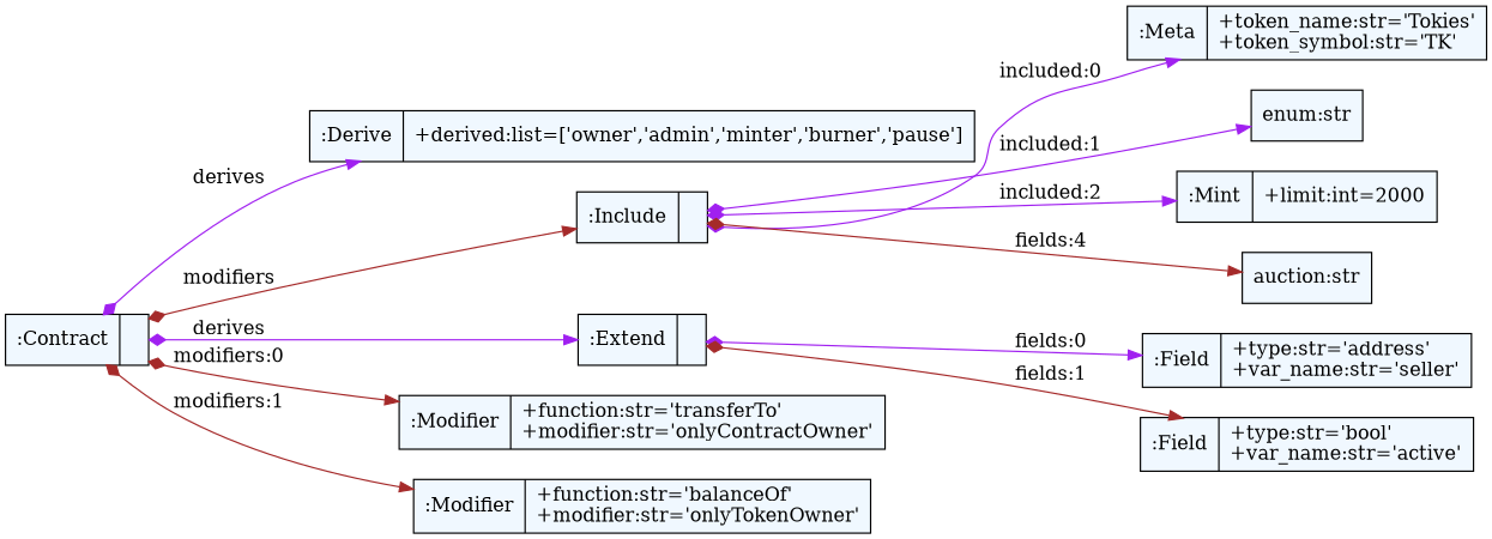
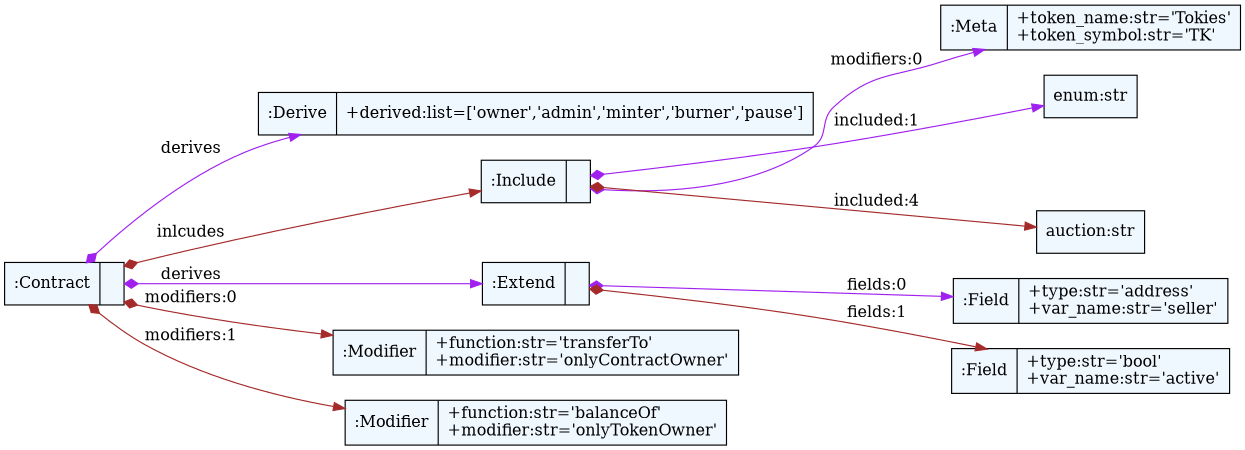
  digraph {
    fontname="Bitstream Vera Sans"
    fontsize=8
    nodesep=0.3
    rankdir=LR
    node [fillcolor=aliceblue shape=record style=filled]
    edge [arrowtail=diamond color=purple dir=both]
    n1 [label="{:Contract|}"]
    n2 [label="{:Derive|+derived:list=['owner','admin','minter','burner','pause']\l}"]
    n3 [label="{:Include|}"]
    n4 [label="{:Extend|}"]
    n5 [label="{:Modifier|+function:str='transferTo'\l+modifier:str='onlyContractOwner'\l}"]
    n6 [label="{:Modifier|+function:str='balanceOf'\l+modifier:str='onlyTokenOwner'\l}"]
    n7 [label="{:Meta|+token_name:str='Tokies'\l+token_symbol:str='TK'\l}"]
    "enum:str"
-   n9 [label="{:Mint|+limit:int=2000\l}"]
    "auction:str"
    n11 [label="{:Field|+type:str='address'\l+var_name:str='seller'\l}"]
    n12 [label="{:Field|+type:str='bool'\l+var_name:str='active'\l}"]
    n1 -> n2 [label=derives]
-   n1 -> n3 [color=brown label=modifiers]
+   n1 -> n3 [color=brown label=inlcudes]
    n1 -> n4 [label=derives]
    n1 -> n5 [color=brown label="modifiers:0"]
    n1 -> n6 [color=brown label="modifiers:1"]
-   n3 -> n7 [label="included:0"]
+   n3 -> n7 [label="modifiers:0"]
    n3 -> "enum:str" [label="included:1"]
-   n3 -> n9 [label="included:2"]
-   n3 -> "auction:str" [color=brown label="fields:4"]
+   n3 -> "auction:str" [color=brown label="included:4"]
    n4 -> n11 [label="fields:0"]
    n4 -> n12 [color=brown label="fields:1"]
  }
